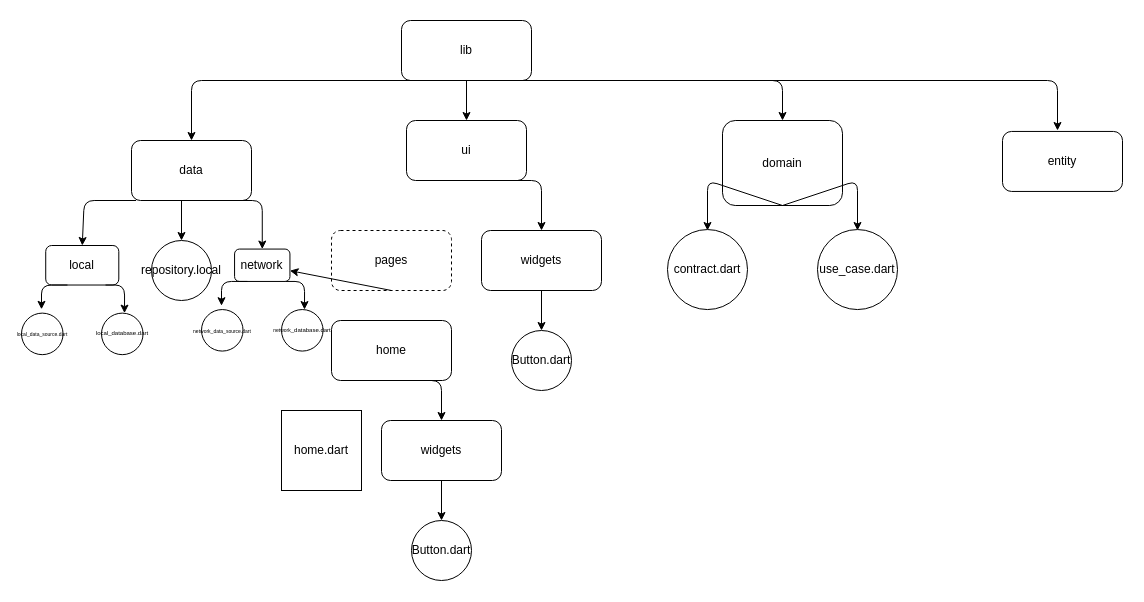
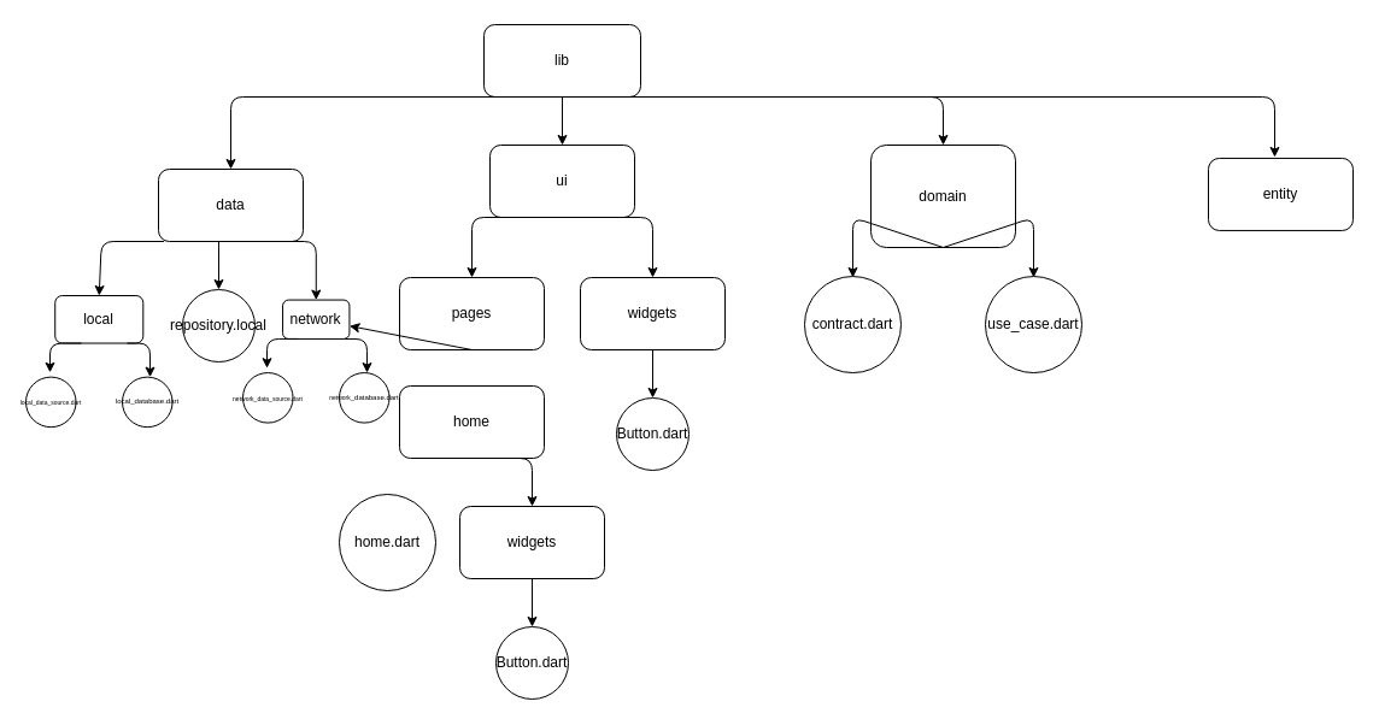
  <mxCell id="0" />
  <mxCell id="1" parent="0" />
  <mxCell id="2" value="lib&lt;br&gt;" style="rounded=1;whiteSpace=wrap;html=1;" vertex="1" parent="1"><mxGeometry x="401" y="20" width="130" height="60" as="geometry" /></mxCell>
  <mxCell id="3" value="ui" style="rounded=1;whiteSpace=wrap;html=1;" vertex="1" parent="1"><mxGeometry x="406" y="120" width="120" height="60" as="geometry" /></mxCell>
- <mxCell id="4" value="pages" style="rounded=1;whiteSpace=wrap;html=1;dashed=1;" vertex="1" parent="1"><mxGeometry x="331" y="230" width="120" height="60" as="geometry" /></mxCell>
+ <mxCell id="4" value="pages" style="rounded=1;whiteSpace=wrap;html=1;" vertex="1" parent="1"><mxGeometry x="331" y="230" width="120" height="60" as="geometry" /></mxCell>
  <mxCell id="5" value="home" style="rounded=1;whiteSpace=wrap;html=1;" vertex="1" parent="1"><mxGeometry x="331" y="320" width="120" height="60" as="geometry" /></mxCell>
- <mxCell id="6" value="home.dart" style="whiteSpace=wrap;html=1;aspect=fixed;rounded=0;" vertex="1" parent="1"><mxGeometry x="281" y="410" width="80" height="80" as="geometry" /></mxCell>
+ <mxCell id="6" value="home.dart" style="ellipse;whiteSpace=wrap;html=1;aspect=fixed;" vertex="1" parent="1"><mxGeometry x="281" y="410" width="80" height="80" as="geometry" /></mxCell>
  <mxCell id="7" value="widgets" style="rounded=1;whiteSpace=wrap;html=1;" vertex="1" parent="1"><mxGeometry x="381" y="420" width="120" height="60" as="geometry" /></mxCell>
  <mxCell id="8" value="" style="endArrow=classic;html=1;exitX=0.75;exitY=1;exitDx=0;exitDy=0;entryX=0.5;entryY=0;entryDx=0;entryDy=0;" edge="1" parent="1" source="5" target="7"><mxGeometry width="50" height="50" relative="1" as="geometry"><mxPoint x="431" y="410" as="sourcePoint" /><mxPoint x="481" y="360" as="targetPoint" /><Array as="points"><mxPoint x="441" y="380" /></Array></mxGeometry></mxCell>
  <mxCell id="9" value="widgets" style="rounded=1;whiteSpace=wrap;html=1;" vertex="1" parent="1"><mxGeometry x="481" y="230" width="120" height="60" as="geometry" /></mxCell>
  <mxCell id="10" value="Button.dart" style="ellipse;whiteSpace=wrap;html=1;aspect=fixed;" vertex="1" parent="1"><mxGeometry x="511" y="330" width="60" height="60" as="geometry" /></mxCell>
  <mxCell id="11" value="" style="endArrow=classic;html=1;exitX=0.5;exitY=1;exitDx=0;exitDy=0;" edge="1" parent="1" source="9" target="10"><mxGeometry width="50" height="50" relative="1" as="geometry"><mxPoint x="431" y="340" as="sourcePoint" /><mxPoint x="481" y="290" as="targetPoint" /></mxGeometry></mxCell>
  <mxCell id="12" value="" style="endArrow=classic;html=1;exitX=0.5;exitY=1;exitDx=0;exitDy=0;" edge="1" parent="1" source="4" target="21"><mxGeometry width="50" height="50" relative="1" as="geometry"><mxPoint x="321" y="340" as="sourcePoint" /><mxPoint x="371" y="290" as="targetPoint" /></mxGeometry></mxCell>
+ <mxCell id="13" value="" style="endArrow=classic;html=1;exitX=0.5;exitY=1;exitDx=0;exitDy=0;entryX=0.5;entryY=0;entryDx=0;entryDy=0;" edge="1" parent="1" source="3" target="4"><mxGeometry width="50" height="50" relative="1" as="geometry"><mxPoint x="321" y="340" as="sourcePoint" /><mxPoint x="371" y="290" as="targetPoint" /><Array as="points"><mxPoint x="391" y="180" /></Array></mxGeometry></mxCell>
  <mxCell id="14" value="" style="endArrow=classic;html=1;entryX=0.5;entryY=0;entryDx=0;entryDy=0;exitX=0.5;exitY=1;exitDx=0;exitDy=0;" edge="1" parent="1" source="3" target="9"><mxGeometry width="50" height="50" relative="1" as="geometry"><mxPoint x="321" y="340" as="sourcePoint" /><mxPoint x="371" y="290" as="targetPoint" /><Array as="points"><mxPoint x="541" y="180" /></Array></mxGeometry></mxCell>
  <mxCell id="15" value="Button.dart" style="ellipse;whiteSpace=wrap;html=1;aspect=fixed;" vertex="1" parent="1"><mxGeometry x="411" y="520" width="60" height="60" as="geometry" /></mxCell>
  <mxCell id="16" value="" style="endArrow=classic;html=1;exitX=0.5;exitY=1;exitDx=0;exitDy=0;" edge="1" parent="1" target="15"><mxGeometry width="50" height="50" relative="1" as="geometry"><mxPoint x="441" y="480" as="sourcePoint" /><mxPoint x="381" y="480" as="targetPoint" /></mxGeometry></mxCell>
  <mxCell id="17" value="" style="endArrow=classic;html=1;exitX=0.5;exitY=1;exitDx=0;exitDy=0;entryX=0.5;entryY=0;entryDx=0;entryDy=0;" edge="1" parent="1" source="2" target="3"><mxGeometry width="50" height="50" relative="1" as="geometry"><mxPoint x="321" y="110" as="sourcePoint" /><mxPoint x="371" y="60" as="targetPoint" /></mxGeometry></mxCell>
  <mxCell id="18" value="" style="endArrow=classic;html=1;exitX=0.5;exitY=1;exitDx=0;exitDy=0;" edge="1" parent="1" source="2"><mxGeometry width="50" height="50" relative="1" as="geometry"><mxPoint x="101" y="250" as="sourcePoint" /><mxPoint x="191" y="140" as="targetPoint" /><Array as="points"><mxPoint x="191" y="80" /></Array></mxGeometry></mxCell>
  <mxCell id="19" value="data" style="rounded=1;whiteSpace=wrap;html=1;" vertex="1" parent="1"><mxGeometry x="131" y="140" width="120" height="60" as="geometry" /></mxCell>
  <mxCell id="20" value="local" style="rounded=1;whiteSpace=wrap;html=1;" vertex="1" parent="1"><mxGeometry x="45.23" y="245" width="73.08" height="39.52" as="geometry" /></mxCell>
  <mxCell id="21" value="network" style="rounded=1;whiteSpace=wrap;html=1;" vertex="1" parent="1"><mxGeometry x="234.075" y="248.571" width="55.385" height="32.381" as="geometry" /></mxCell>
  <mxCell id="22" value="" style="endArrow=classic;html=1;exitX=0.5;exitY=1;exitDx=0;exitDy=0;entryX=0.5;entryY=0;entryDx=0;entryDy=0;" edge="1" parent="1" target="20"><mxGeometry width="50" height="50" relative="1" as="geometry"><mxPoint x="135.615" y="200" as="sourcePoint" /><mxPoint x="69.845" y="289.048" as="targetPoint" /><Array as="points"><mxPoint x="83.692" y="200" /></Array></mxGeometry></mxCell>
  <mxCell id="23" value="" style="endArrow=classic;html=1;entryX=0.5;entryY=0;entryDx=0;entryDy=0;exitX=0.5;exitY=1;exitDx=0;exitDy=0;" edge="1" parent="1" target="21"><mxGeometry width="50" height="50" relative="1" as="geometry"><mxPoint x="209.845" y="200" as="sourcePoint" /><mxPoint x="144.075" y="289.048" as="targetPoint" /><Array as="points"><mxPoint x="261.768" y="200" /></Array></mxGeometry></mxCell>
  <mxCell id="24" value="local_data_source.dart" style="ellipse;whiteSpace=wrap;html=1;aspect=fixed;fontSize=5;" vertex="1" parent="1"><mxGeometry x="20.998" y="312.619" width="41.538" height="41.538" as="geometry" /></mxCell>
  <mxCell id="25" value="local_database.dart" style="ellipse;whiteSpace=wrap;html=1;aspect=fixed;fontSize=6;" vertex="1" parent="1"><mxGeometry x="100.998" y="312.619" width="41.538" height="41.538" as="geometry" /></mxCell>
  <mxCell id="26" value="" style="endArrow=classic;html=1;exitX=0.25;exitY=1;exitDx=0;exitDy=0;entryX=0.5;entryY=0;entryDx=0;entryDy=0;" edge="1" parent="1"><mxGeometry width="50" height="50" relative="1" as="geometry"><mxPoint x="66.962" y="284.525" as="sourcePoint" /><mxPoint x="41" y="308.81" as="targetPoint" /><Array as="points"><mxPoint x="41" y="284.525" /></Array></mxGeometry></mxCell>
  <mxCell id="27" value="" style="endArrow=classic;html=1;exitX=0.75;exitY=1;exitDx=0;exitDy=0;" edge="1" parent="1"><mxGeometry width="50" height="50" relative="1" as="geometry"><mxPoint x="105.038" y="284.525" as="sourcePoint" /><mxPoint x="124" y="312.62" as="targetPoint" /><Array as="points"><mxPoint x="124.077" y="284.525" /></Array></mxGeometry></mxCell>
  <mxCell id="28" value="network_data_source.dart" style="ellipse;whiteSpace=wrap;html=1;aspect=fixed;fontSize=5;" vertex="1" parent="1"><mxGeometry x="200.998" y="309.049" width="41.538" height="41.538" as="geometry" /></mxCell>
  <mxCell id="29" value="&lt;span style=&quot;font-size: 5px;&quot;&gt;network&lt;/span&gt;_database.dart" style="ellipse;whiteSpace=wrap;html=1;aspect=fixed;fontSize=6;" vertex="1" parent="1"><mxGeometry x="280.998" y="309.049" width="41.538" height="41.538" as="geometry" /></mxCell>
  <mxCell id="30" value="" style="endArrow=classic;html=1;exitX=0.25;exitY=1;exitDx=0;exitDy=0;entryX=0.5;entryY=0;entryDx=0;entryDy=0;" edge="1" parent="1"><mxGeometry width="50" height="50" relative="1" as="geometry"><mxPoint x="246.962" y="280.955" as="sourcePoint" /><mxPoint x="221" y="305.24" as="targetPoint" /><Array as="points"><mxPoint x="221" y="280.955" /></Array></mxGeometry></mxCell>
  <mxCell id="31" value="" style="endArrow=classic;html=1;exitX=0.75;exitY=1;exitDx=0;exitDy=0;" edge="1" parent="1"><mxGeometry width="50" height="50" relative="1" as="geometry"><mxPoint x="285.038" y="280.955" as="sourcePoint" /><mxPoint x="304" y="309.05" as="targetPoint" /><Array as="points"><mxPoint x="304.077" y="280.955" /></Array></mxGeometry></mxCell>
  <mxCell id="32" value="repository.local" style="ellipse;whiteSpace=wrap;html=1;aspect=fixed;" vertex="1" parent="1"><mxGeometry x="151" y="240" width="60" height="60" as="geometry" /></mxCell>
  <mxCell id="33" value="" style="endArrow=classic;html=1;exitX=0.5;exitY=1;exitDx=0;exitDy=0;" edge="1" parent="1" target="32"><mxGeometry width="50" height="50" relative="1" as="geometry"><mxPoint x="181" y="200" as="sourcePoint" /><mxPoint x="121" y="200" as="targetPoint" /></mxGeometry></mxCell>
  <mxCell id="34" value="domain" style="rounded=1;whiteSpace=wrap;html=1;" vertex="1" parent="1"><mxGeometry x="722" y="120" width="120" height="85" as="geometry" /></mxCell>
  <mxCell id="35" value="" style="endArrow=classic;html=1;exitX=0.5;exitY=1;exitDx=0;exitDy=0;entryX=0.5;entryY=0;entryDx=0;entryDy=0;" edge="1" parent="1" source="34"><mxGeometry width="50" height="50" relative="1" as="geometry"><mxPoint x="637" y="340" as="sourcePoint" /><mxPoint x="707" y="230" as="targetPoint" /><Array as="points"><mxPoint x="707" y="180" /></Array></mxGeometry></mxCell>
  <mxCell id="36" value="" style="endArrow=classic;html=1;entryX=0.5;entryY=0;entryDx=0;entryDy=0;exitX=0.5;exitY=1;exitDx=0;exitDy=0;" edge="1" parent="1" source="34"><mxGeometry width="50" height="50" relative="1" as="geometry"><mxPoint x="637" y="340" as="sourcePoint" /><mxPoint x="857" y="230" as="targetPoint" /><Array as="points"><mxPoint x="857" y="180" /></Array></mxGeometry></mxCell>
  <mxCell id="37" value="" style="endArrow=classic;html=1;exitX=1;exitY=1;exitDx=0;exitDy=0;entryX=0.5;entryY=0;entryDx=0;entryDy=0;" edge="1" parent="1" target="34" source="2"><mxGeometry width="50" height="50" relative="1" as="geometry"><mxPoint x="782" y="80" as="sourcePoint" /><mxPoint x="687" y="60" as="targetPoint" /><Array as="points"><mxPoint x="782" y="80" /></Array></mxGeometry></mxCell>
  <mxCell id="38" value="&lt;font style=&quot;font-size: 12px;&quot;&gt;contract.dart&lt;/font&gt;" style="ellipse;whiteSpace=wrap;html=1;aspect=fixed;fontSize=5;" vertex="1" parent="1"><mxGeometry x="667" y="229.05" width="80" height="80" as="geometry" /></mxCell>
  <mxCell id="39" value="&lt;font style=&quot;font-size: 12px;&quot;&gt;use_case.dart&lt;/font&gt;" style="ellipse;whiteSpace=wrap;html=1;aspect=fixed;fontSize=5;" vertex="1" parent="1"><mxGeometry x="817" y="229.05" width="80" height="80" as="geometry" /></mxCell>
  <mxCell id="40" value="" style="endArrow=classic;html=1;fontSize=12;exitX=0.75;exitY=1;exitDx=0;exitDy=0;" edge="1" parent="1" source="2"><mxGeometry width="50" height="50" relative="1" as="geometry"><mxPoint x="367" y="210" as="sourcePoint" /><mxPoint x="1057" y="130" as="targetPoint" /><Array as="points"><mxPoint x="1057" y="80" /></Array></mxGeometry></mxCell>
  <mxCell id="41" value="entity" style="rounded=1;whiteSpace=wrap;html=1;" vertex="1" parent="1"><mxGeometry x="1002" y="130.95" width="120" height="60" as="geometry" /></mxCell>
